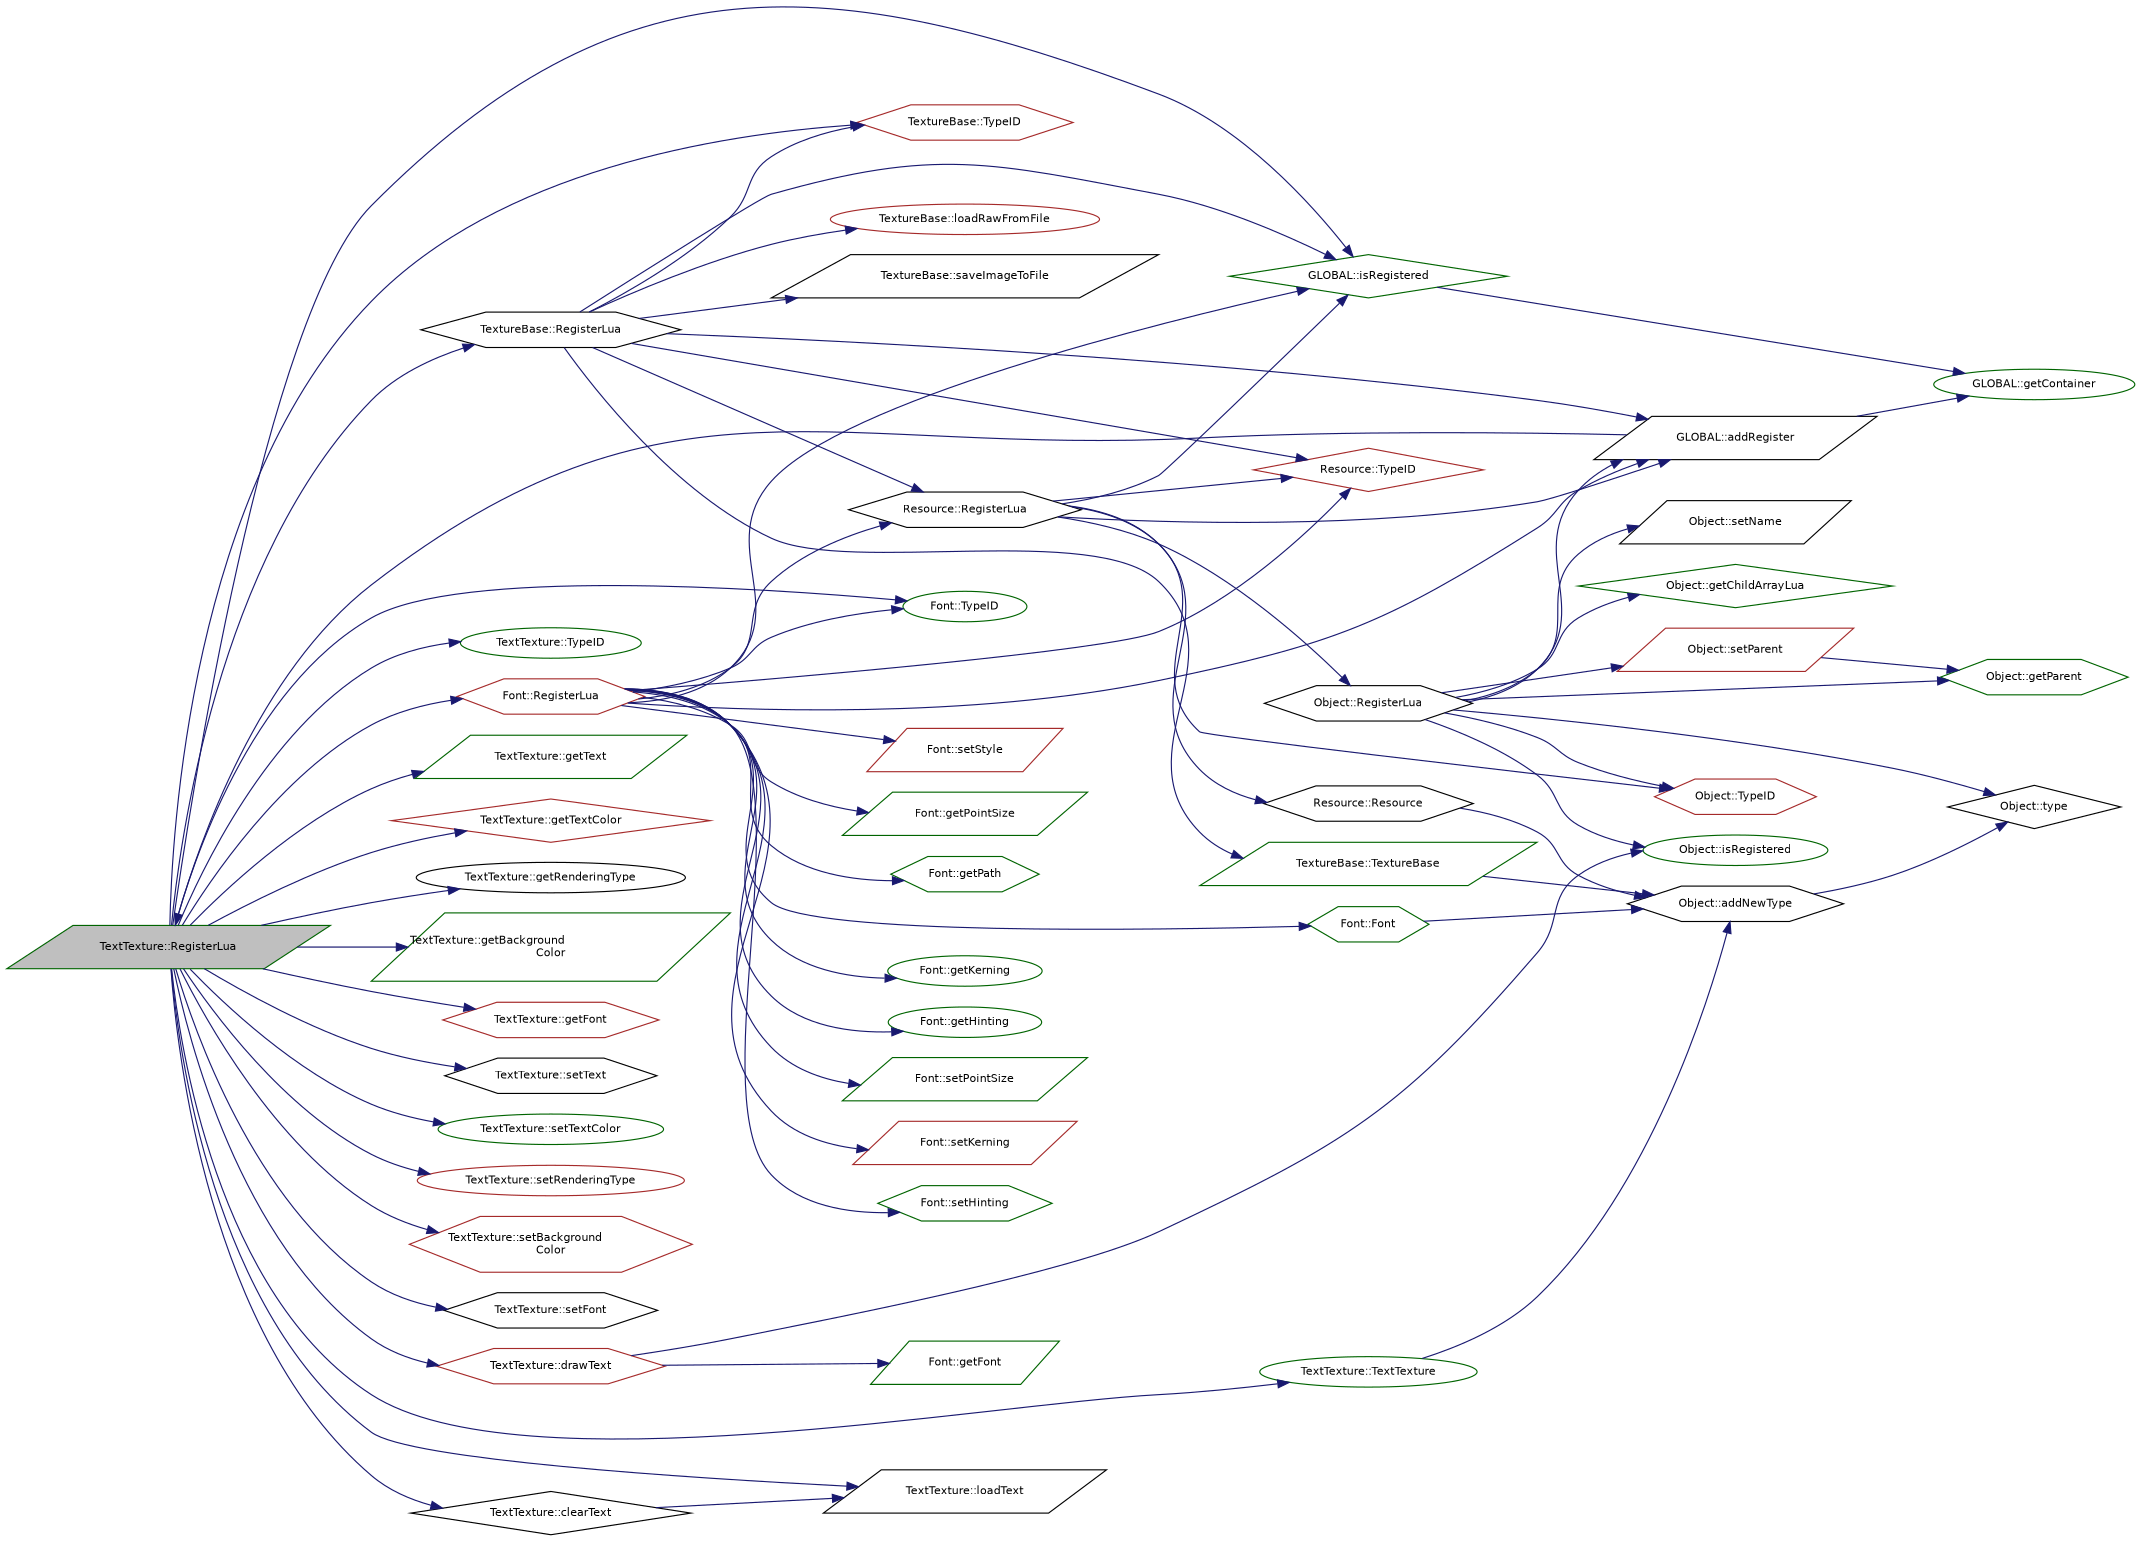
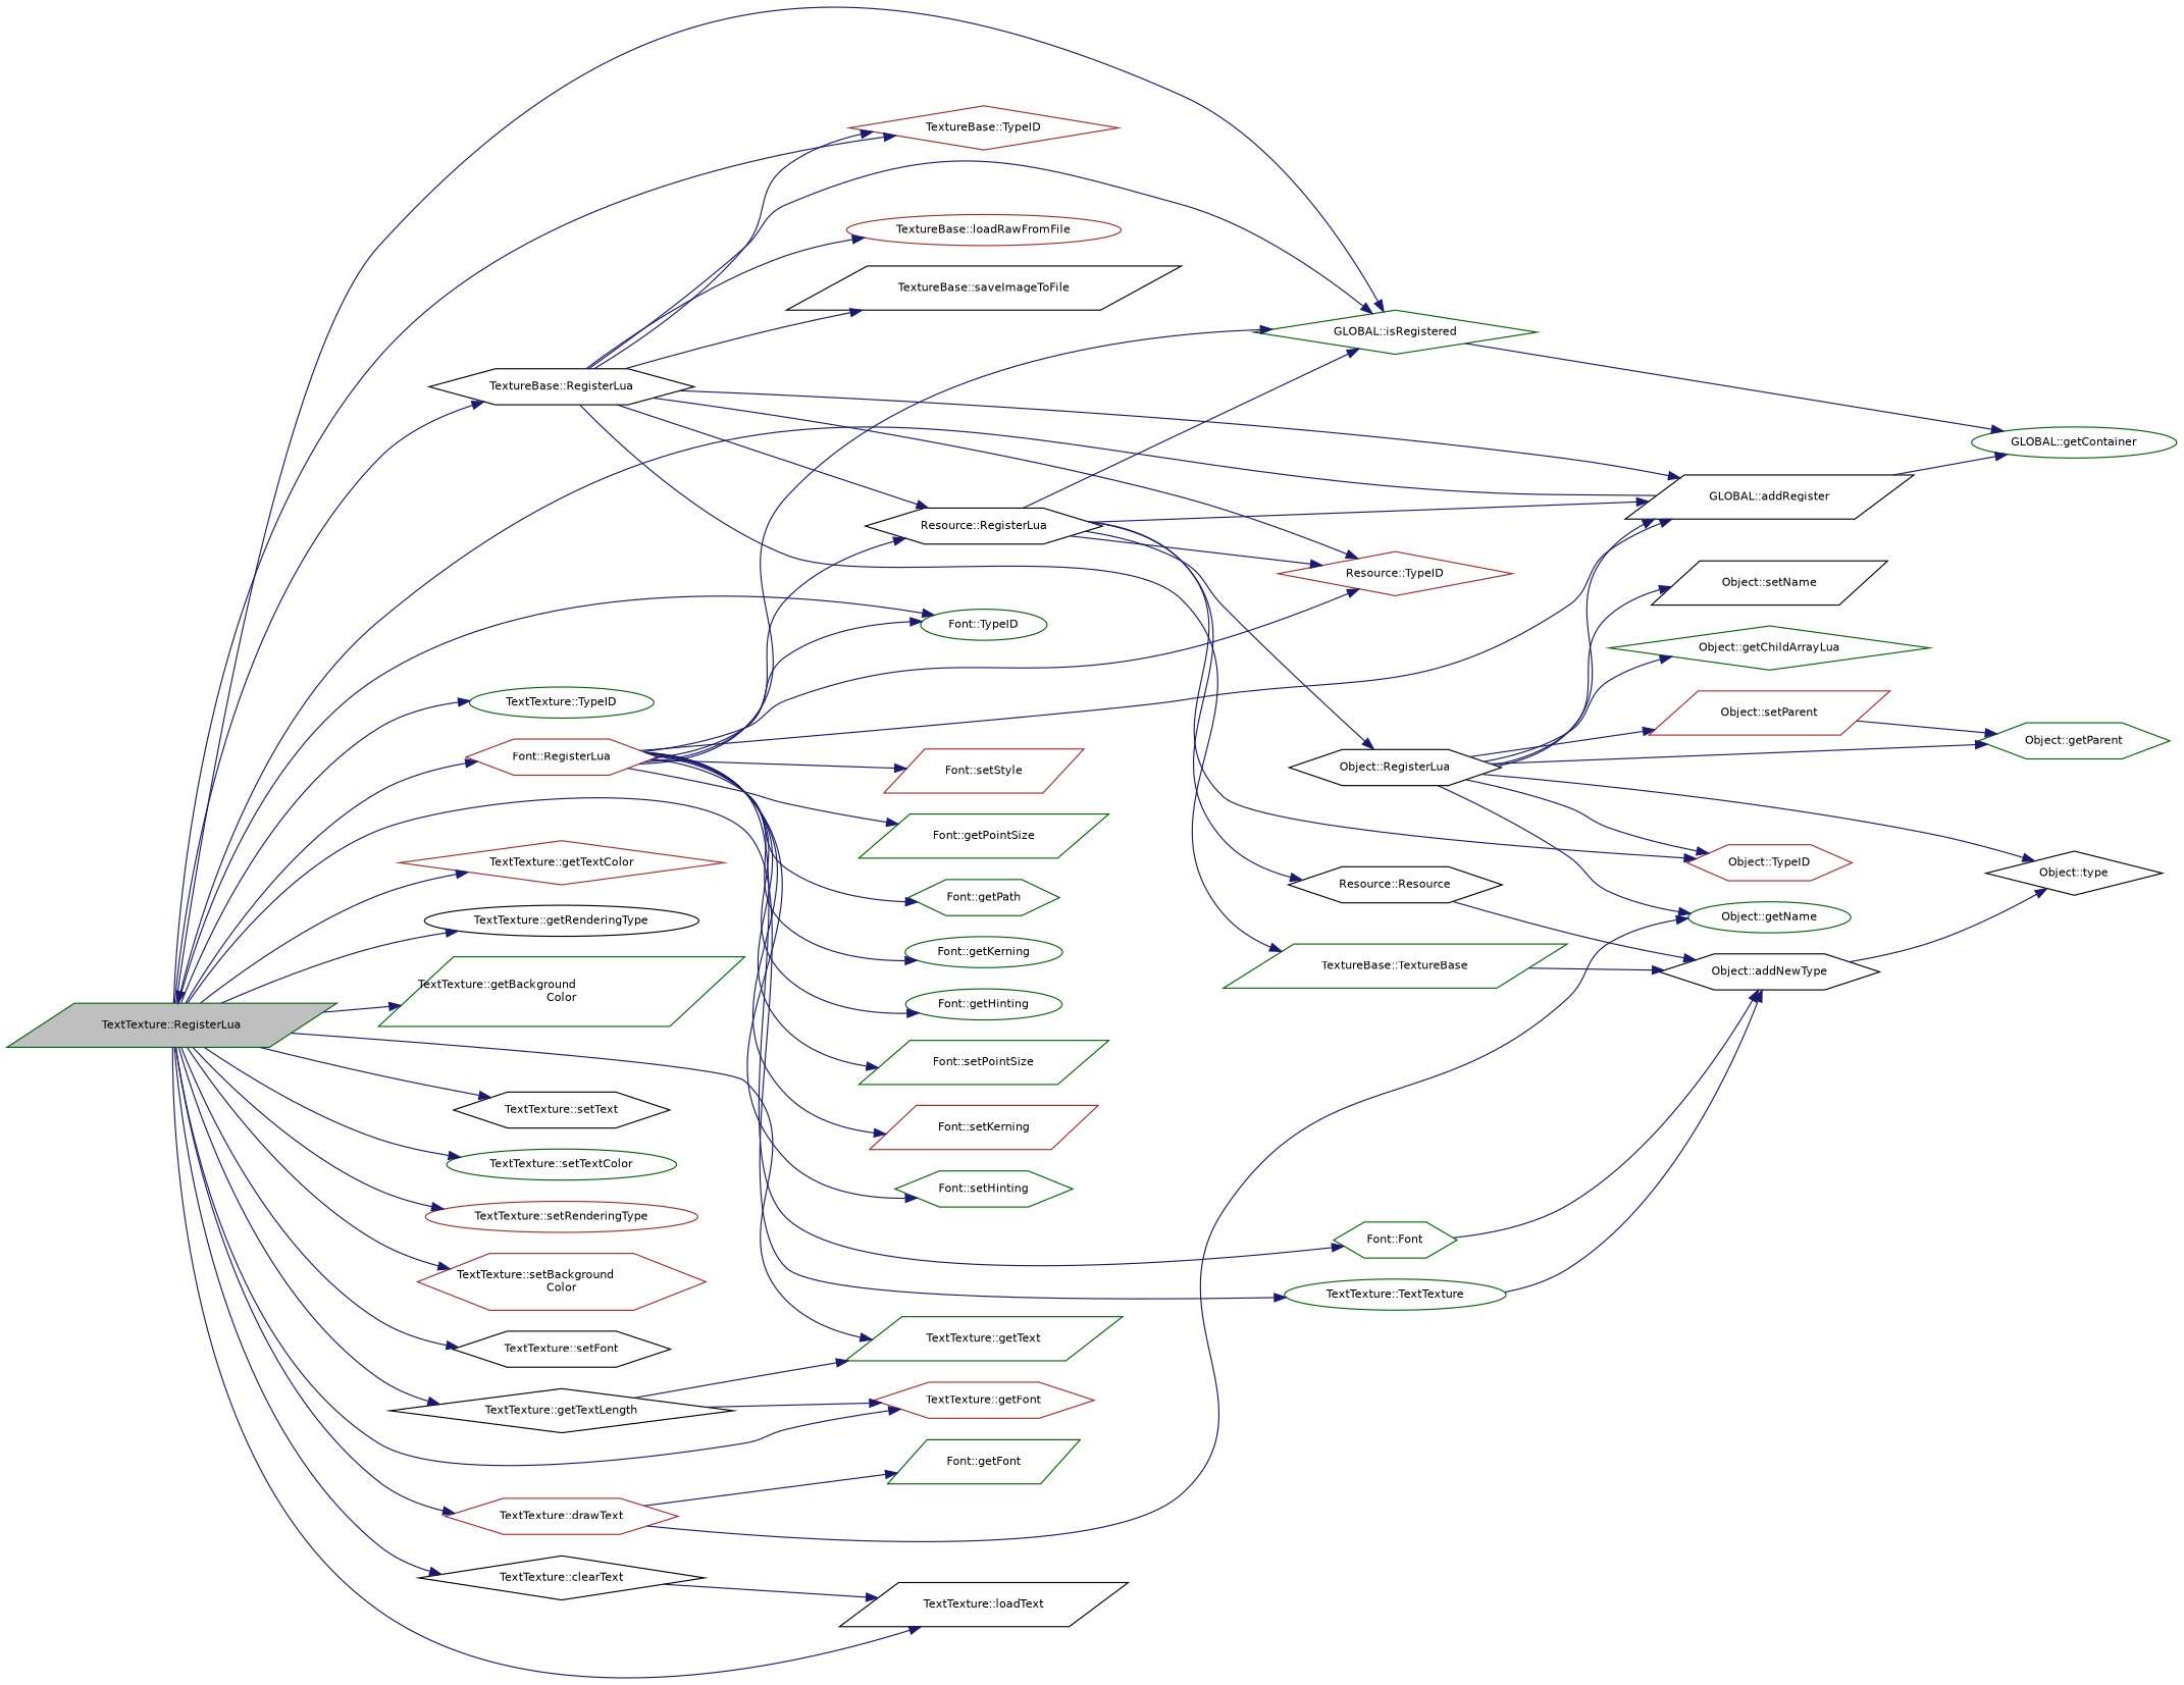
  digraph {
    rankdir=LR
    node [color=darkgreen fillcolor=white fontname=Helvetica fontsize=10 shape=hexagon style=filled]
    edge [color=midnightblue fontname=Helvetica fontsize=10 labelfontname=Helvetica labelfontsize=10 style=solid]
    n1 [fillcolor=grey75 fontcolor=black height=0.2 label="TextTexture::RegisterLua" shape=parallelogram width=0.4]
    n2 [height=0.2 label="GLOBAL::isRegistered" shape=diamond width=0.4]
-   n3 [color=brown height=0.2 label="TextureBase::TypeID" width=0.4]
+   n3 [color=brown height=0.2 label="TextureBase::TypeID" shape=diamond width=0.4]
    n4 [color=black height=0.2 label="TextureBase::RegisterLua" width=0.4]
    n5 [height=0.2 label="Font::TypeID" shape=ellipse width=0.4]
    n6 [color=brown height=0.2 label="Font::RegisterLua" width=0.4]
    n7 [height=0.2 label="TextTexture::TypeID" shape=ellipse width=0.4]
    n8 [height=0.2 label="TextTexture::TextTexture" shape=ellipse width=0.4]
    n9 [height=0.2 label="TextTexture::getText" shape=parallelogram width=0.4]
    n10 [color=brown height=0.2 label="TextTexture::getTextColor" shape=diamond width=0.4]
    n11 [color=black height=0.2 label="TextTexture::getRenderingType" shape=ellipse width=0.4]
    n12 [height=0.2 label="TextTexture::getBackground\lColor" shape=parallelogram width=0.4]
    n13 [color=brown height=0.2 label="TextTexture::getFont" width=0.4]
    n14 [color=black height=0.2 label="TextTexture::setText" width=0.4]
    n15 [height=0.2 label="TextTexture::setTextColor" shape=ellipse width=0.4]
    n16 [color=brown height=0.2 label="TextTexture::setRenderingType" shape=ellipse width=0.4]
    n17 [color=brown height=0.2 label="TextTexture::setBackground\lColor" width=0.4]
    n18 [color=black height=0.2 label="TextTexture::setFont" width=0.4]
    n19 [color=black height=0.2 label="TextTexture::clearText" shape=diamond width=0.4]
    n20 [color=black height=0.2 label="TextTexture::loadText" shape=parallelogram width=0.4]
    n21 [color=brown height=0.2 label="TextTexture::drawText" width=0.4]
+   n22 [color=black height=0.2 label="TextTexture::getTextLength" shape=diamond width=0.4]
    n23 [height=0.2 label="GLOBAL::getContainer" shape=ellipse width=0.4]
    n24 [color=black height=0.2 label="GLOBAL::addRegister" shape=parallelogram width=0.4]
    n25 [color=brown height=0.2 label="Resource::TypeID" shape=diamond width=0.4]
    n26 [color=black height=0.2 label="Resource::RegisterLua" width=0.4]
    n27 [height=0.2 label="TextureBase::TextureBase" shape=parallelogram width=0.4]
    n28 [color=brown height=0.2 label="TextureBase::loadRawFromFile" shape=ellipse width=0.4]
    n29 [color=black height=0.2 label="TextureBase::saveImageToFile" shape=parallelogram width=0.4]
    n30 [height=0.2 label="Font::Font" width=0.4]
    n31 [height=0.2 label="Font::getPointSize" shape=parallelogram width=0.4]
    n32 [height=0.2 label="Font::getPath" width=0.4]
    n33 [height=0.2 label="Font::getKerning" shape=ellipse width=0.4]
    n34 [height=0.2 label="Font::getHinting" shape=ellipse width=0.4]
    n35 [height=0.2 label="Font::setPointSize" shape=parallelogram width=0.4]
    n36 [color=brown height=0.2 label="Font::setKerning" shape=parallelogram width=0.4]
    n37 [height=0.2 label="Font::setHinting" width=0.4]
    n38 [color=brown height=0.2 label="Font::setStyle" shape=parallelogram width=0.4]
    n39 [color=black height=0.2 label="Object::addNewType" width=0.4]
-   n40 [height=0.2 label="Object::isRegistered" shape=ellipse width=0.4]
+   n40 [height=0.2 label="Object::getName" shape=ellipse width=0.4]
    n41 [height=0.2 label="Font::getFont" shape=parallelogram width=0.4]
    n42 [color=brown height=0.2 label="Object::TypeID" width=0.4]
    n43 [color=black height=0.2 label="Object::RegisterLua" width=0.4]
    n44 [color=black height=0.2 label="Resource::Resource" width=0.4]
    n45 [color=black height=0.2 label="Object::setName" shape=parallelogram width=0.4]
    n46 [height=0.2 label="Object::getChildArrayLua" shape=diamond width=0.4]
    n47 [height=0.2 label="Object::getParent" width=0.4]
    n48 [color=brown height=0.2 label="Object::setParent" shape=parallelogram width=0.4]
    n49 [color=black height=0.2 label="Object::type" shape=diamond width=0.4]
    n1 -> n2
    n1 -> n3
    n1 -> n4
    n1 -> n5
    n1 -> n6
    n1 -> n7
    n1 -> n8
    n1 -> n9
    n1 -> n10
    n1 -> n11
    n1 -> n12
    n1 -> n13
    n1 -> n14
    n1 -> n15
    n1 -> n16
    n1 -> n17
    n1 -> n18
    n1 -> n19
    n1 -> n20
    n1 -> n21
+   n1 -> n22
    n2 -> n23
    n4 -> n2
    n4 -> n3
    n4 -> n24
    n4 -> n25
    n4 -> n26
    n4 -> n27
    n4 -> n28
    n4 -> n29
    n6 -> n2
    n6 -> n5
    n6 -> n24
    n6 -> n25
    n6 -> n26
    n6 -> n30
    n6 -> n31
    n6 -> n32
    n6 -> n33
    n6 -> n34
    n6 -> n35
    n6 -> n36
    n6 -> n37
    n6 -> n38
    n8 -> n39
    n19 -> n20
    n21 -> n40
    n21 -> n41
+   n22 -> n9
+   n22 -> n13
    n24 -> n1
    n24 -> n23
    n26 -> n2
    n26 -> n24
    n26 -> n25
    n26 -> n42
    n26 -> n43
    n26 -> n44
    n27 -> n39
    n30 -> n39
    n39 -> n49
    n43 -> n24
    n43 -> n40
    n43 -> n42
    n43 -> n45
    n43 -> n46
    n43 -> n47
    n43 -> n48
    n43 -> n49
    n44 -> n39
    n48 -> n47
  }
